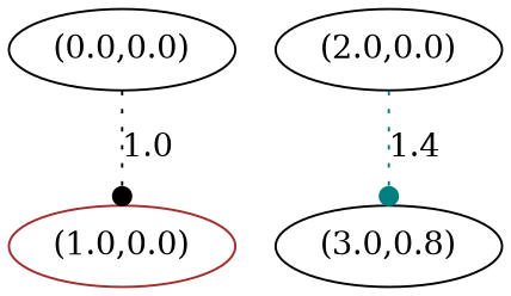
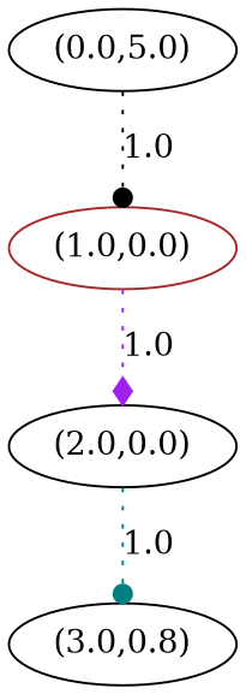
  digraph {
    node [color=black]
    edge [arrowhead=dot style=dotted]
-   n1 [label="(0.0,0.0)"]
+   n1 [label="(0.0,5.0)"]
    n2 [color=brown label="(1.0,0.0)"]
    n3 [label="(2.0,0.0)"]
    n4 [label="(3.0,0.8)"]
    n1 -> n2 [color=black label=1.0]
-   n3 -> n4 [color=teal label=1.4]
+   n2 -> n3 [arrowhead=diamond color=purple label=1.0]
+   n3 -> n4 [color=teal label=1.0]
  }
